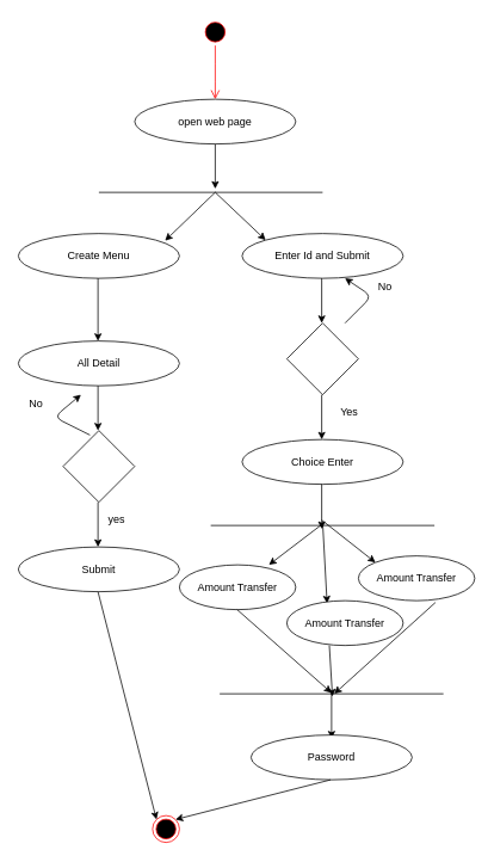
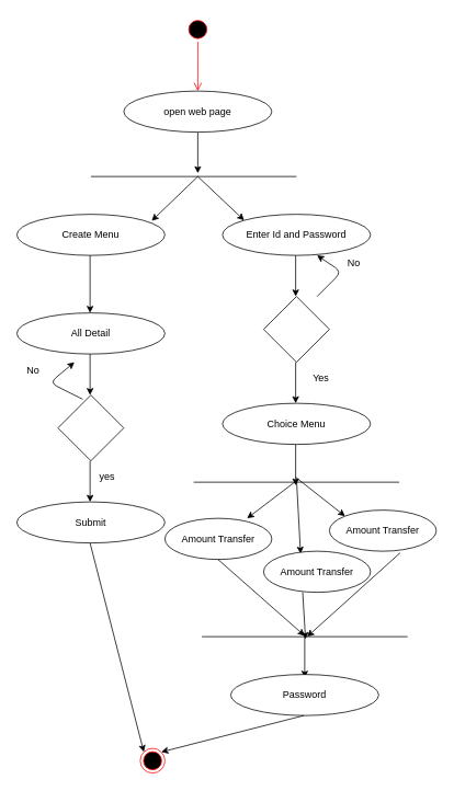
  <mxCell id="0" />
  <mxCell id="1" parent="0" />
  <mxCell id="2" value="" style="ellipse;html=1;shape=startState;fillColor=#000000;strokeColor=#ff0000;" vertex="1" parent="1"><mxGeometry x="225" y="20" width="30" height="30" as="geometry" /></mxCell>
  <mxCell id="3" value="" style="edgeStyle=orthogonalEdgeStyle;html=1;verticalAlign=bottom;endArrow=open;endSize=8;strokeColor=#ff0000;" edge="1" source="2" parent="1"><mxGeometry relative="1" as="geometry"><mxPoint x="240" y="110" as="targetPoint" /></mxGeometry></mxCell>
  <mxCell id="4" value="open web page" style="ellipse;whiteSpace=wrap;html=1;" vertex="1" parent="1"><mxGeometry x="150" y="110" width="180" height="50" as="geometry" /></mxCell>
  <mxCell id="5" value="" style="endArrow=classic;html=1;" edge="1" parent="1"><mxGeometry width="50" height="50" relative="1" as="geometry"><mxPoint x="240" y="160" as="sourcePoint" /><mxPoint x="240" y="210" as="targetPoint" /></mxGeometry></mxCell>
  <mxCell id="6" value="" style="line;strokeWidth=1;fillColor=none;align=left;verticalAlign=middle;spacingTop=-1;spacingLeft=3;spacingRight=3;rotatable=0;labelPosition=right;points=[];portConstraint=eastwest;" vertex="1" parent="1"><mxGeometry x="110" y="210" width="250" height="8" as="geometry" /></mxCell>
  <mxCell id="7" value="" style="endArrow=classic;html=1;entryX=0.911;entryY=0.16;entryDx=0;entryDy=0;entryPerimeter=0;" edge="1" parent="1" target="9"><mxGeometry width="50" height="50" relative="1" as="geometry"><mxPoint x="240" y="214" as="sourcePoint" /><mxPoint x="190" y="264" as="targetPoint" /></mxGeometry></mxCell>
  <mxCell id="8" value="" style="endArrow=classic;html=1;entryX=0;entryY=0;entryDx=0;entryDy=0;" edge="1" parent="1" target="10"><mxGeometry width="50" height="50" relative="1" as="geometry"><mxPoint x="240" y="214" as="sourcePoint" /><mxPoint x="290" y="264" as="targetPoint" /></mxGeometry></mxCell>
  <mxCell id="9" value="Create Menu" style="ellipse;whiteSpace=wrap;html=1;" vertex="1" parent="1"><mxGeometry x="20" y="260" width="180" height="50" as="geometry" /></mxCell>
- <mxCell id="10" value="Enter Id and Submit" style="ellipse;whiteSpace=wrap;html=1;" vertex="1" parent="1"><mxGeometry x="270" y="260" width="180" height="50" as="geometry" /></mxCell>
+ <mxCell id="10" value="Enter Id and Password" style="ellipse;whiteSpace=wrap;html=1;" vertex="1" parent="1"><mxGeometry x="270" y="260" width="180" height="50" as="geometry" /></mxCell>
  <mxCell id="11" value="" style="endArrow=classic;html=1;" edge="1" parent="1"><mxGeometry width="50" height="50" relative="1" as="geometry"><mxPoint x="359" y="310" as="sourcePoint" /><mxPoint x="359" y="360" as="targetPoint" /></mxGeometry></mxCell>
  <mxCell id="12" value="" style="rhombus;whiteSpace=wrap;html=1;" vertex="1" parent="1"><mxGeometry x="320" y="360" width="80" height="80" as="geometry" /></mxCell>
  <mxCell id="13" value="" style="endArrow=classic;html=1;" edge="1" parent="1"><mxGeometry width="50" height="50" relative="1" as="geometry"><mxPoint x="359" y="440" as="sourcePoint" /><mxPoint x="359" y="490" as="targetPoint" /></mxGeometry></mxCell>
  <mxCell id="14" value="" style="endArrow=classic;html=1;" edge="1" parent="1"><mxGeometry width="50" height="50" relative="1" as="geometry"><mxPoint x="385" y="360" as="sourcePoint" /><mxPoint x="385" y="310" as="targetPoint" /><Array as="points"><mxPoint x="415" y="330" /></Array></mxGeometry></mxCell>
  <mxCell id="15" value="No" style="text;html=1;strokeColor=none;fillColor=none;align=center;verticalAlign=middle;whiteSpace=wrap;rounded=0;" vertex="1" parent="1"><mxGeometry x="410" y="310" width="40" height="20" as="geometry" /></mxCell>
  <mxCell id="16" value="Yes" style="text;html=1;strokeColor=none;fillColor=none;align=center;verticalAlign=middle;whiteSpace=wrap;rounded=0;" vertex="1" parent="1"><mxGeometry x="370" y="450" width="40" height="20" as="geometry" /></mxCell>
- <mxCell id="17" value="Choice Enter" style="ellipse;whiteSpace=wrap;html=1;" vertex="1" parent="1"><mxGeometry x="270" y="490" width="180" height="50" as="geometry" /></mxCell>
+ <mxCell id="17" value="Choice Menu" style="ellipse;whiteSpace=wrap;html=1;" vertex="1" parent="1"><mxGeometry x="270" y="490" width="180" height="50" as="geometry" /></mxCell>
  <mxCell id="18" value="" style="endArrow=classic;html=1;" edge="1" parent="1"><mxGeometry width="50" height="50" relative="1" as="geometry"><mxPoint x="109" y="310" as="sourcePoint" /><mxPoint x="109" y="380" as="targetPoint" /></mxGeometry></mxCell>
  <mxCell id="19" value="All Detail" style="ellipse;whiteSpace=wrap;html=1;" vertex="1" parent="1"><mxGeometry x="20" y="380" width="180" height="50" as="geometry" /></mxCell>
  <mxCell id="20" value="" style="endArrow=classic;html=1;" edge="1" parent="1"><mxGeometry width="50" height="50" relative="1" as="geometry"><mxPoint x="109" y="430" as="sourcePoint" /><mxPoint x="109" y="480" as="targetPoint" /></mxGeometry></mxCell>
  <mxCell id="21" value="" style="rhombus;whiteSpace=wrap;html=1;" vertex="1" parent="1"><mxGeometry x="70" y="480" width="80" height="80" as="geometry" /></mxCell>
  <mxCell id="22" value="" style="endArrow=classic;html=1;" edge="1" parent="1"><mxGeometry width="50" height="50" relative="1" as="geometry"><mxPoint x="100" y="485" as="sourcePoint" /><mxPoint x="90" y="440" as="targetPoint" /><Array as="points"><mxPoint x="60" y="465" /></Array></mxGeometry></mxCell>
  <mxCell id="23" value="No" style="text;html=1;strokeColor=none;fillColor=none;align=center;verticalAlign=middle;whiteSpace=wrap;rounded=0;" vertex="1" parent="1"><mxGeometry x="20" y="440" width="40" height="20" as="geometry" /></mxCell>
  <mxCell id="24" value="" style="endArrow=classic;html=1;" edge="1" parent="1"><mxGeometry width="50" height="50" relative="1" as="geometry"><mxPoint x="109" y="560" as="sourcePoint" /><mxPoint x="109" y="610" as="targetPoint" /></mxGeometry></mxCell>
  <mxCell id="25" value="yes" style="text;html=1;strokeColor=none;fillColor=none;align=center;verticalAlign=middle;whiteSpace=wrap;rounded=0;" vertex="1" parent="1"><mxGeometry x="110" y="570" width="40" height="20" as="geometry" /></mxCell>
  <mxCell id="26" value="Submit" style="ellipse;whiteSpace=wrap;html=1;" vertex="1" parent="1"><mxGeometry x="20" y="610" width="180" height="50" as="geometry" /></mxCell>
  <mxCell id="27" value="" style="line;strokeWidth=1;fillColor=none;align=left;verticalAlign=middle;spacingTop=-1;spacingLeft=3;spacingRight=3;rotatable=0;labelPosition=right;points=[];portConstraint=eastwest;" vertex="1" parent="1"><mxGeometry x="235" y="582" width="250" height="8" as="geometry" /></mxCell>
  <mxCell id="28" value="" style="endArrow=classic;html=1;" edge="1" parent="1"><mxGeometry width="50" height="50" relative="1" as="geometry"><mxPoint x="359" y="540" as="sourcePoint" /><mxPoint x="359" y="590" as="targetPoint" /></mxGeometry></mxCell>
  <mxCell id="29" value="" style="endArrow=classic;html=1;" edge="1" parent="1"><mxGeometry width="50" height="50" relative="1" as="geometry"><mxPoint x="359" y="585" as="sourcePoint" /><mxPoint x="300" y="630" as="targetPoint" /></mxGeometry></mxCell>
  <mxCell id="30" value="Amount Transfer" style="ellipse;whiteSpace=wrap;html=1;" vertex="1" parent="1"><mxGeometry x="200" y="630" width="130" height="50" as="geometry" /></mxCell>
  <mxCell id="31" value="" style="endArrow=classic;html=1;entryX=0.346;entryY=0.06;entryDx=0;entryDy=0;entryPerimeter=0;" edge="1" parent="1" target="32"><mxGeometry width="50" height="50" relative="1" as="geometry"><mxPoint x="360" y="582" as="sourcePoint" /><mxPoint x="380" y="632" as="targetPoint" /></mxGeometry></mxCell>
  <mxCell id="32" value="Amount Transfer" style="ellipse;whiteSpace=wrap;html=1;" vertex="1" parent="1"><mxGeometry x="320" y="670" width="130" height="50" as="geometry" /></mxCell>
  <mxCell id="33" value="Amount Transfer" style="ellipse;whiteSpace=wrap;html=1;" vertex="1" parent="1"><mxGeometry x="400" y="620" width="130" height="50" as="geometry" /></mxCell>
  <mxCell id="34" value="" style="endArrow=classic;html=1;entryX=0;entryY=0;entryDx=0;entryDy=0;" edge="1" parent="1" target="33"><mxGeometry width="50" height="50" relative="1" as="geometry"><mxPoint x="359" y="580" as="sourcePoint" /><mxPoint x="359" y="630" as="targetPoint" /></mxGeometry></mxCell>
  <mxCell id="35" value="" style="line;strokeWidth=1;fillColor=none;align=left;verticalAlign=middle;spacingTop=-1;spacingLeft=3;spacingRight=3;rotatable=0;labelPosition=right;points=[];portConstraint=eastwest;" vertex="1" parent="1"><mxGeometry x="245" y="770" width="250" height="8" as="geometry" /></mxCell>
  <mxCell id="36" value="" style="endArrow=classic;html=1;entryX=0.5;entryY=0.375;entryDx=0;entryDy=0;entryPerimeter=0;" edge="1" parent="1" target="35"><mxGeometry width="50" height="50" relative="1" as="geometry"><mxPoint x="264.5" y="680" as="sourcePoint" /><mxPoint x="264.5" y="730" as="targetPoint" /></mxGeometry></mxCell>
  <mxCell id="37" value="" style="endArrow=classic;html=1;entryX=0.504;entryY=0.875;entryDx=0;entryDy=0;entryPerimeter=0;" edge="1" parent="1" target="35"><mxGeometry width="50" height="50" relative="1" as="geometry"><mxPoint x="367.5" y="720" as="sourcePoint" /><mxPoint x="372.5" y="811" as="targetPoint" /></mxGeometry></mxCell>
  <mxCell id="38" value="" style="endArrow=classic;html=1;entryX=0.512;entryY=0.5;entryDx=0;entryDy=0;entryPerimeter=0;exitX=0.662;exitY=1.04;exitDx=0;exitDy=0;exitPerimeter=0;" edge="1" parent="1" source="33" target="35"><mxGeometry width="50" height="50" relative="1" as="geometry"><mxPoint x="462.5" y="670" as="sourcePoint" /><mxPoint x="467.5" y="761" as="targetPoint" /></mxGeometry></mxCell>
  <mxCell id="39" value="" style="endArrow=classic;html=1;" edge="1" parent="1"><mxGeometry width="50" height="50" relative="1" as="geometry"><mxPoint x="370" y="774" as="sourcePoint" /><mxPoint x="370" y="824" as="targetPoint" /></mxGeometry></mxCell>
  <mxCell id="40" value="Password" style="ellipse;whiteSpace=wrap;html=1;" vertex="1" parent="1"><mxGeometry x="280" y="820" width="180" height="50" as="geometry" /></mxCell>
  <mxCell id="41" value="" style="ellipse;html=1;shape=endState;fillColor=#000000;strokeColor=#ff0000;" vertex="1" parent="1"><mxGeometry x="170" y="910" width="30" height="30" as="geometry" /></mxCell>
  <mxCell id="42" value="" style="endArrow=classic;html=1;entryX=0;entryY=0;entryDx=0;entryDy=0;" edge="1" parent="1" target="41"><mxGeometry width="50" height="50" relative="1" as="geometry"><mxPoint x="109" y="660" as="sourcePoint" /><mxPoint x="109" y="710" as="targetPoint" /></mxGeometry></mxCell>
  <mxCell id="43" value="" style="endArrow=classic;html=1;entryX=1;entryY=0;entryDx=0;entryDy=0;" edge="1" parent="1" target="41"><mxGeometry width="50" height="50" relative="1" as="geometry"><mxPoint x="369" y="870" as="sourcePoint" /><mxPoint x="369" y="920" as="targetPoint" /></mxGeometry></mxCell>
